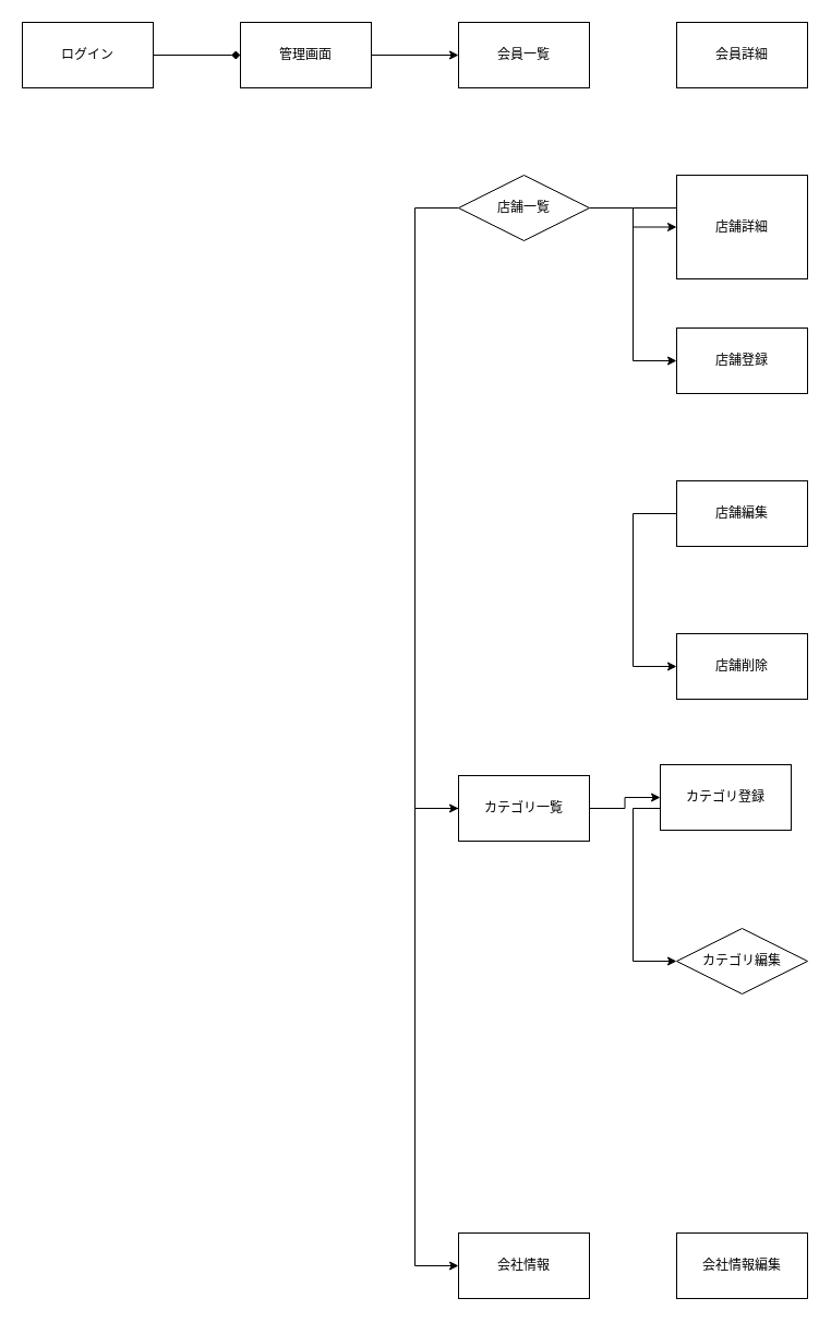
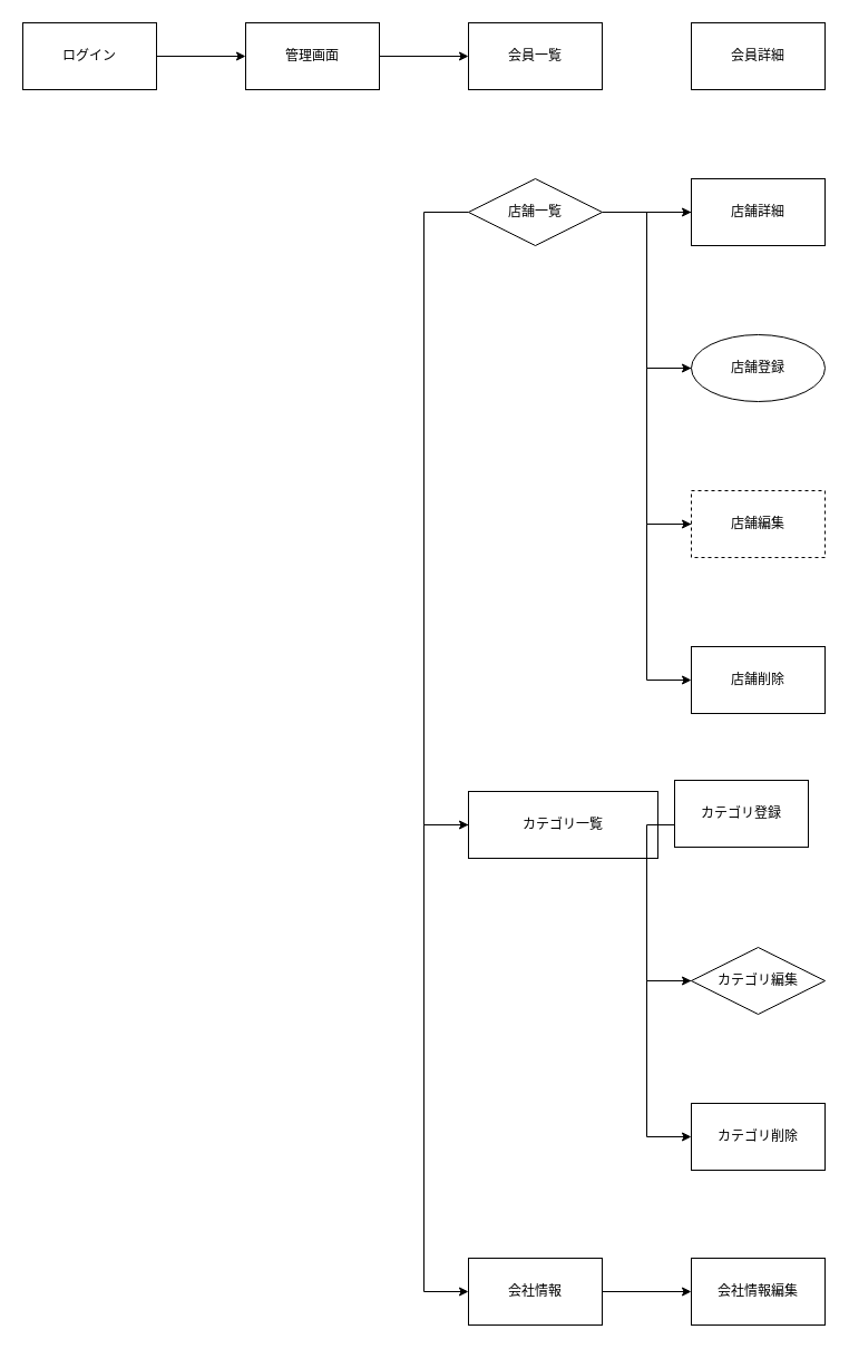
  <mxCell id="0" />
  <mxCell id="1" parent="0" />
- <mxCell id="2" value="" style="edgeStyle=orthogonalEdgeStyle;rounded=0;orthogonalLoop=1;jettySize=auto;html=1;endArrow=diamond;" edge="1" parent="1" source="3" target="5"><mxGeometry relative="1" as="geometry" /></mxCell>
+ <mxCell id="2" value="" style="edgeStyle=orthogonalEdgeStyle;rounded=0;orthogonalLoop=1;jettySize=auto;html=1;" edge="1" parent="1" source="3" target="5"><mxGeometry relative="1" as="geometry" /></mxCell>
  <mxCell id="3" value="ログイン" style="whiteSpace=wrap;html=1;" vertex="1" parent="1"><mxGeometry y="20" width="120" height="60" as="geometry" x="20" /></mxCell>
  <mxCell id="4" value="" style="edgeStyle=orthogonalEdgeStyle;rounded=0;orthogonalLoop=1;jettySize=auto;html=1;" edge="1" parent="1" source="5" target="6"><mxGeometry relative="1" as="geometry" /></mxCell>
  <mxCell id="5" value="管理画面" style="whiteSpace=wrap;html=1;" vertex="1" parent="1"><mxGeometry x="220" y="20" width="120" height="60" as="geometry" /></mxCell>
  <mxCell id="6" value="会員一覧" style="whiteSpace=wrap;html=1;" vertex="1" parent="1"><mxGeometry x="420" y="20" width="120" height="60" as="geometry" /></mxCell>
  <mxCell id="7" value="会員詳細" style="whiteSpace=wrap;html=1;" vertex="1" parent="1"><mxGeometry x="620" y="20" width="120" height="60" as="geometry" /></mxCell>
  <mxCell id="8" value="" style="edgeStyle=orthogonalEdgeStyle;rounded=0;orthogonalLoop=1;jettySize=auto;html=1;" edge="1" parent="1" source="10" target="12"><mxGeometry relative="1" as="geometry" /></mxCell>
  <mxCell id="9" value="" style="edgeStyle=orthogonalEdgeStyle;rounded=0;orthogonalLoop=1;jettySize=auto;html=1;" edge="1" parent="1" source="10" target="20"><mxGeometry relative="1" as="geometry"><Array as="points"><mxPoint x="380" y="190" /><mxPoint x="380" y="740" /></Array></mxGeometry></mxCell>
  <mxCell id="10" value="店舗一覧" style="rhombus;whiteSpace=wrap;html=1;" vertex="1" parent="1"><mxGeometry x="420" y="160" width="120" height="60" as="geometry" /></mxCell>
  <mxCell id="11" value="" style="edgeStyle=orthogonalEdgeStyle;rounded=0;orthogonalLoop=1;jettySize=auto;html=1;" edge="1" parent="1" source="12" target="14"><mxGeometry relative="1" as="geometry"><Array as="points"><mxPoint x="580" y="190" /><mxPoint x="580" y="330" /></Array></mxGeometry></mxCell>
- <mxCell id="12" value="店舗詳細" style="whiteSpace=wrap;html=1;" vertex="1" parent="1"><mxGeometry x="620" y="160" width="120" height="95" as="geometry" /></mxCell>
- <mxCell id="14" value="店舗登録" style="whiteSpace=wrap;html=1;" vertex="1" parent="1"><mxGeometry x="620" y="300" width="120" height="60" as="geometry" /></mxCell>
+ <mxCell id="12" value="店舗詳細" style="whiteSpace=wrap;html=1;" vertex="1" parent="1"><mxGeometry x="620" y="160" width="120" height="60" as="geometry" /></mxCell>
+ <mxCell id="13" value="" style="edgeStyle=orthogonalEdgeStyle;rounded=0;orthogonalLoop=1;jettySize=auto;html=1;" edge="1" parent="1" source="14" target="16"><mxGeometry relative="1" as="geometry"><Array as="points"><mxPoint x="580" y="330" /><mxPoint x="580" y="470" /></Array></mxGeometry></mxCell>
+ <mxCell id="14" value="店舗登録" style="ellipse;whiteSpace=wrap;html=1;" vertex="1" parent="1"><mxGeometry x="620" y="300" width="120" height="60" as="geometry" /></mxCell>
  <mxCell id="15" value="" style="edgeStyle=orthogonalEdgeStyle;rounded=0;orthogonalLoop=1;jettySize=auto;html=1;" edge="1" parent="1" source="16" target="17"><mxGeometry relative="1" as="geometry"><Array as="points"><mxPoint x="580" y="470" /><mxPoint x="580" y="610" /></Array></mxGeometry></mxCell>
- <mxCell id="16" value="店舗編集" style="whiteSpace=wrap;html=1;" vertex="1" parent="1"><mxGeometry x="620" y="440" width="120" height="60" as="geometry" /></mxCell>
+ <mxCell id="16" value="店舗編集" style="whiteSpace=wrap;html=1;dashed=1;" vertex="1" parent="1"><mxGeometry x="620" y="440" width="120" height="60" as="geometry" /></mxCell>
  <mxCell id="17" value="店舗削除" style="whiteSpace=wrap;html=1;" vertex="1" parent="1"><mxGeometry x="620" y="580" width="120" height="60" as="geometry" /></mxCell>
  <mxCell id="18" value="" style="edgeStyle=orthogonalEdgeStyle;rounded=0;orthogonalLoop=1;jettySize=auto;html=1;" edge="1" parent="1" source="20" target="22"><mxGeometry relative="1" as="geometry" /></mxCell>
  <mxCell id="19" value="" style="edgeStyle=orthogonalEdgeStyle;rounded=0;orthogonalLoop=1;jettySize=auto;html=1;" edge="1" parent="1" source="20" target="27"><mxGeometry relative="1" as="geometry"><Array as="points"><mxPoint x="380" y="740" /><mxPoint x="380" y="1159" /></Array></mxGeometry></mxCell>
- <mxCell id="20" value="カテゴリ一覧" style="whiteSpace=wrap;html=1;" vertex="1" parent="1"><mxGeometry x="420" y="710" width="120" height="60" as="geometry" /></mxCell>
+ <mxCell id="20" value="カテゴリ一覧" style="whiteSpace=wrap;html=1;" vertex="1" parent="1"><mxGeometry x="420" y="710" width="170" height="60" as="geometry" /></mxCell>
  <mxCell id="21" value="" style="edgeStyle=orthogonalEdgeStyle;rounded=0;orthogonalLoop=1;jettySize=auto;html=1;" edge="1" parent="1" source="22" target="24"><mxGeometry relative="1" as="geometry"><Array as="points"><mxPoint x="580" y="740" /><mxPoint x="580" y="880" /></Array></mxGeometry></mxCell>
  <mxCell id="22" value="カテゴリ登録" style="whiteSpace=wrap;html=1;" vertex="1" parent="1"><mxGeometry x="605" y="700" width="120" height="60" as="geometry" /></mxCell>
+ <mxCell id="23" value="" style="edgeStyle=orthogonalEdgeStyle;rounded=0;orthogonalLoop=1;jettySize=auto;html=1;" edge="1" parent="1" source="24" target="25"><mxGeometry relative="1" as="geometry"><Array as="points"><mxPoint x="580" y="880" /><mxPoint x="580" y="1020" /></Array></mxGeometry></mxCell>
  <mxCell id="24" value="カテゴリ編集" style="rhombus;whiteSpace=wrap;html=1;" vertex="1" parent="1"><mxGeometry x="620" y="850" width="120" height="60" as="geometry" /></mxCell>
+ <mxCell id="25" value="カテゴリ削除" style="whiteSpace=wrap;html=1;" vertex="1" parent="1"><mxGeometry x="620" y="990" width="120" height="60" as="geometry" /></mxCell>
+ <mxCell id="26" value="" style="edgeStyle=orthogonalEdgeStyle;rounded=0;orthogonalLoop=1;jettySize=auto;html=1;" edge="1" parent="1" source="27" target="28"><mxGeometry relative="1" as="geometry" /></mxCell>
  <mxCell id="27" value="会社情報" style="whiteSpace=wrap;html=1;" vertex="1" parent="1"><mxGeometry x="420" y="1129" width="120" height="60" as="geometry" /></mxCell>
  <mxCell id="28" value="会社情報編集" style="whiteSpace=wrap;html=1;" vertex="1" parent="1"><mxGeometry x="620" y="1129" width="120" height="60" as="geometry" /></mxCell>
